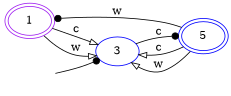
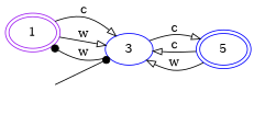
  digraph {
    rankdir=LR
    node [color=blue]
    edge [arrowhead=onormal]
    n1 [color=purple label=1 peripheries=2]
    3
    5 [peripheries=2]
    head [style=invis color=""]
    n1 -> 3 [label=c]
    n1 -> 3 [label=w]
-   5 -> n1 [arrowhead=dot label=w]
-   3 -> 5 [arrowhead=dot label=c]
+   3 -> n1 [arrowhead=dot label=w]
+   3 -> 5 [label=c]
    5 -> 3 [label=c]
    5 -> 3 [label=w]
    head -> 3 [arrowhead=dot]
  }
